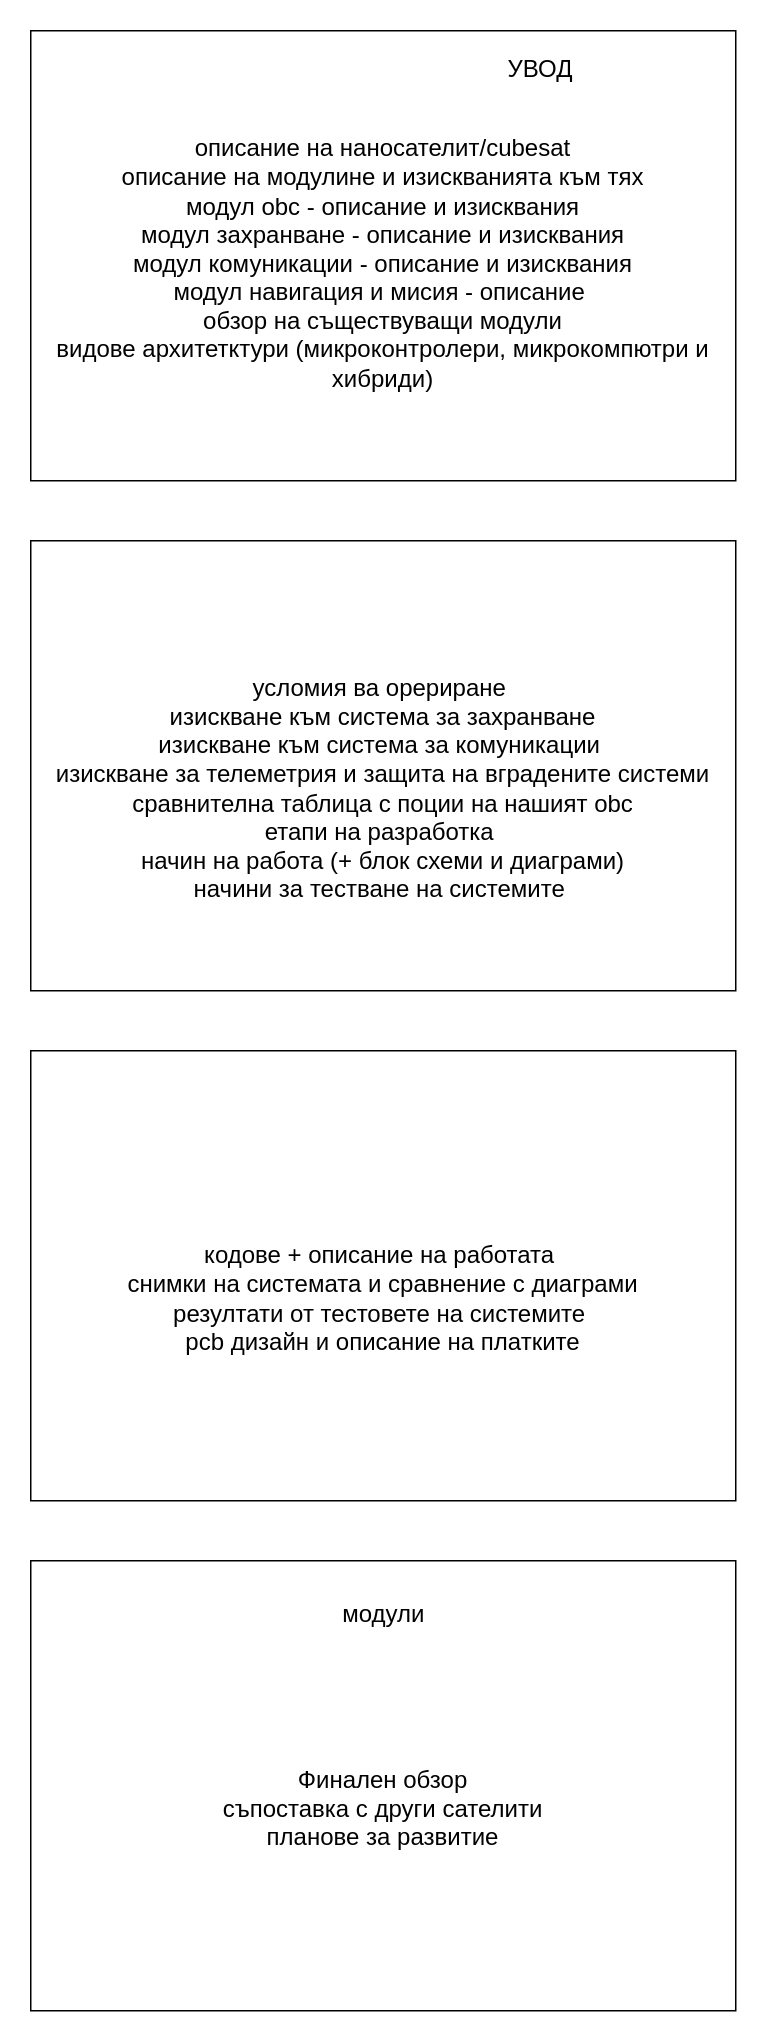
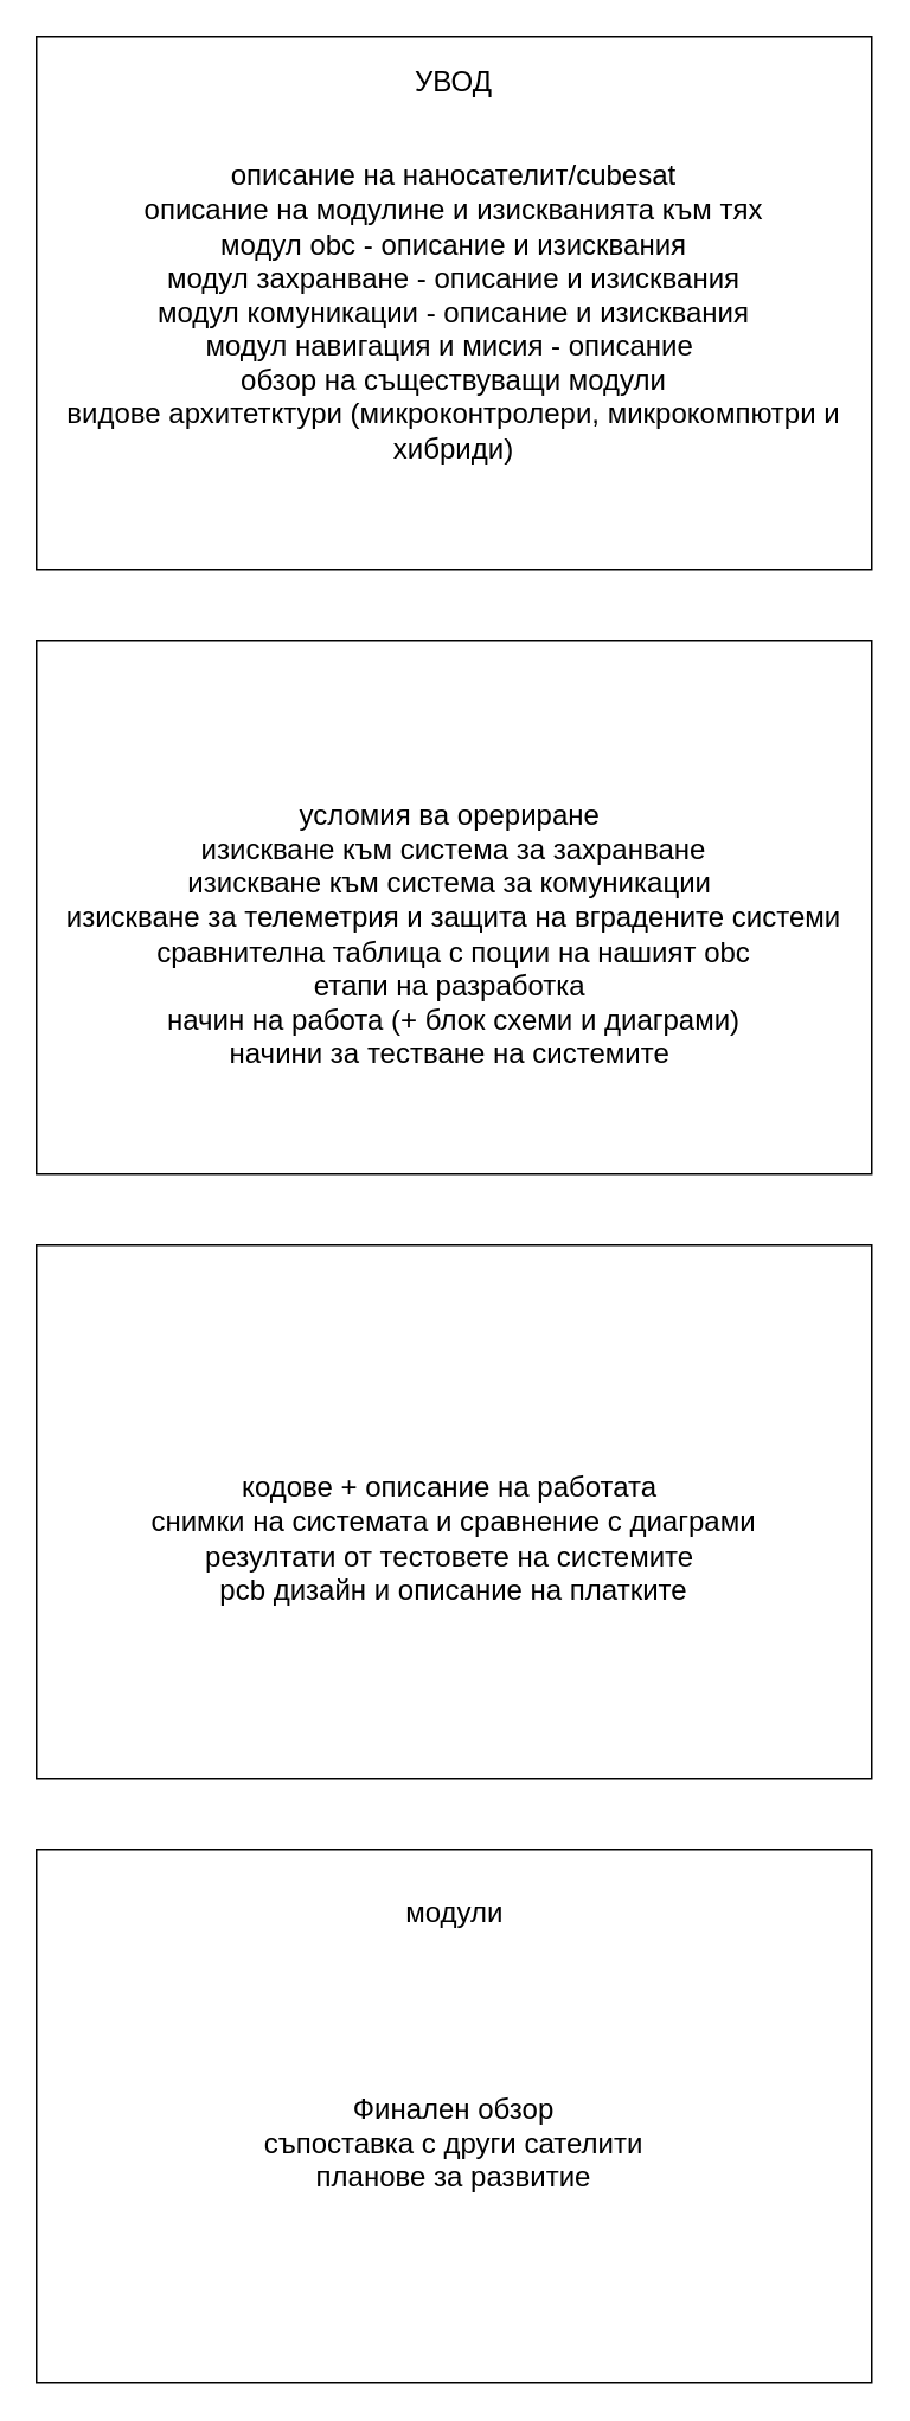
  <mxCell id="0" />
  <mxCell id="1" parent="0" />
  <mxCell id="2" value="" style="rounded=0;whiteSpace=wrap;html=1;" vertex="1" parent="1"><mxGeometry x="20" y="20" width="470" height="300" as="geometry" /></mxCell>
- <mxCell id="3" value="&lt;font style=&quot;font-size: 16px;&quot;&gt;УВОД&lt;/font&gt;" style="text;html=1;align=center;verticalAlign=middle;whiteSpace=wrap;rounded=0;" vertex="1" parent="1"><mxGeometry x="330" y="30" width="60" height="30" as="geometry" /></mxCell>
+ <mxCell id="3" value="&lt;font style=&quot;font-size: 16px;&quot;&gt;УВОД&lt;/font&gt;" style="text;html=1;align=center;verticalAlign=middle;whiteSpace=wrap;rounded=0;" vertex="1" parent="1"><mxGeometry x="225" y="30" width="60" height="30" as="geometry" /></mxCell>
  <mxCell id="4" value="&lt;font style=&quot;font-size: 16px;&quot;&gt;описание на наносателит/cubesat&lt;/font&gt;&lt;div&gt;&lt;font style=&quot;font-size: 16px;&quot;&gt;описание на модулине и изискванията към тях&lt;/font&gt;&lt;/div&gt;&lt;div&gt;&lt;font style=&quot;font-size: 16px;&quot;&gt;модул obc - описание и изисквания&lt;/font&gt;&lt;/div&gt;&lt;div&gt;&lt;font style=&quot;font-size: 16px;&quot;&gt;модул захранване - описание и изисквания&lt;/font&gt;&lt;/div&gt;&lt;div&gt;&lt;font style=&quot;font-size: 16px;&quot;&gt;модул комуникации - описание и изисквания&lt;/font&gt;&lt;/div&gt;&lt;div&gt;&lt;font style=&quot;font-size: 16px;&quot;&gt;модул навигация и мисия - описание&amp;nbsp;&lt;/font&gt;&lt;/div&gt;&lt;div&gt;&lt;font style=&quot;font-size: 16px;&quot;&gt;обзор на съществуващи модули&lt;/font&gt;&lt;/div&gt;&lt;div&gt;&lt;font style=&quot;font-size: 16px;&quot;&gt;видове архитетктури (микроконтролери, микрокомпютри и хибриди)&lt;/font&gt;&lt;/div&gt;" style="text;html=1;align=center;verticalAlign=middle;whiteSpace=wrap;rounded=0;" vertex="1" parent="1"><mxGeometry x="30" y="70" width="450" height="210" as="geometry" /></mxCell>
  <mxCell id="5" value="" style="rounded=0;whiteSpace=wrap;html=1;" vertex="1" parent="1"><mxGeometry x="20" y="360" width="470" height="300" as="geometry" /></mxCell>
  <mxCell id="6" value="&lt;span style=&quot;font-size: 16px;&quot;&gt;усломия ва орериране&amp;nbsp;&lt;/span&gt;&lt;div&gt;&lt;span style=&quot;font-size: 16px;&quot;&gt;изискване към система за захранване&lt;/span&gt;&lt;/div&gt;&lt;div&gt;&lt;span style=&quot;font-size: 16px;&quot;&gt;изискване към система за комуникации&amp;nbsp;&lt;/span&gt;&lt;/div&gt;&lt;div&gt;&lt;span style=&quot;font-size: 16px;&quot;&gt;изискване за телеметрия и защита на вградените системи&lt;/span&gt;&lt;/div&gt;&lt;div&gt;&lt;span style=&quot;font-size: 16px;&quot;&gt;сравнителна таблица с поции на нашият obc&lt;/span&gt;&lt;/div&gt;&lt;div&gt;&lt;span style=&quot;font-size: 16px;&quot;&gt;етапи на разработка&amp;nbsp;&lt;/span&gt;&lt;/div&gt;&lt;div&gt;&lt;span style=&quot;font-size: 16px;&quot;&gt;начин на работа (+ блок схеми и диаграми)&lt;/span&gt;&lt;/div&gt;&lt;div&gt;&lt;span style=&quot;font-size: 16px;&quot;&gt;начини за тестване на системите&amp;nbsp;&lt;/span&gt;&lt;/div&gt;" style="text;html=1;align=center;verticalAlign=middle;whiteSpace=wrap;rounded=0;" vertex="1" parent="1"><mxGeometry x="30" y="420" width="450" height="210" as="geometry" /></mxCell>
  <mxCell id="7" value="" style="rounded=0;whiteSpace=wrap;html=1;" vertex="1" parent="1"><mxGeometry x="20" y="700" width="470" height="300" as="geometry" /></mxCell>
  <mxCell id="8" value="&lt;span style=&quot;font-size: 16px;&quot;&gt;кодове + описание на работата&amp;nbsp;&lt;/span&gt;&lt;div&gt;&lt;span style=&quot;font-size: 16px;&quot;&gt;снимки на системата и сравнение с диаграми&lt;/span&gt;&lt;/div&gt;&lt;div&gt;&lt;span style=&quot;font-size: 16px;&quot;&gt;резултати от тестовете на системите&amp;nbsp;&lt;/span&gt;&lt;/div&gt;&lt;div&gt;&lt;span style=&quot;font-size: 16px;&quot;&gt;pcb дизайн и описание на платките&lt;/span&gt;&lt;/div&gt;" style="text;html=1;align=center;verticalAlign=middle;whiteSpace=wrap;rounded=0;" vertex="1" parent="1"><mxGeometry x="30" y="760" width="450" height="210" as="geometry" /></mxCell>
  <mxCell id="9" value="" style="rounded=0;whiteSpace=wrap;html=1;" vertex="1" parent="1"><mxGeometry x="20" y="1040" width="470" height="300" as="geometry" /></mxCell>
  <mxCell id="10" value="&lt;span style=&quot;font-size: 16px;&quot;&gt;модули&lt;/span&gt;" style="text;html=1;align=center;verticalAlign=middle;whiteSpace=wrap;rounded=0;" vertex="1" parent="1"><mxGeometry x="187.5" y="1060" width="135" height="30" as="geometry" /></mxCell>
  <mxCell id="11" value="&lt;span style=&quot;font-size: 16px;&quot;&gt;Финален обзор&lt;/span&gt;&lt;div&gt;&lt;span style=&quot;font-size: 16px;&quot;&gt;съпоставка с други сателити&lt;/span&gt;&lt;/div&gt;&lt;div&gt;&lt;span style=&quot;font-size: 16px;&quot;&gt;планове за развитие&lt;/span&gt;&lt;/div&gt;" style="text;html=1;align=center;verticalAlign=middle;whiteSpace=wrap;rounded=0;" vertex="1" parent="1"><mxGeometry x="30" y="1100" width="450" height="210" as="geometry" /></mxCell>
